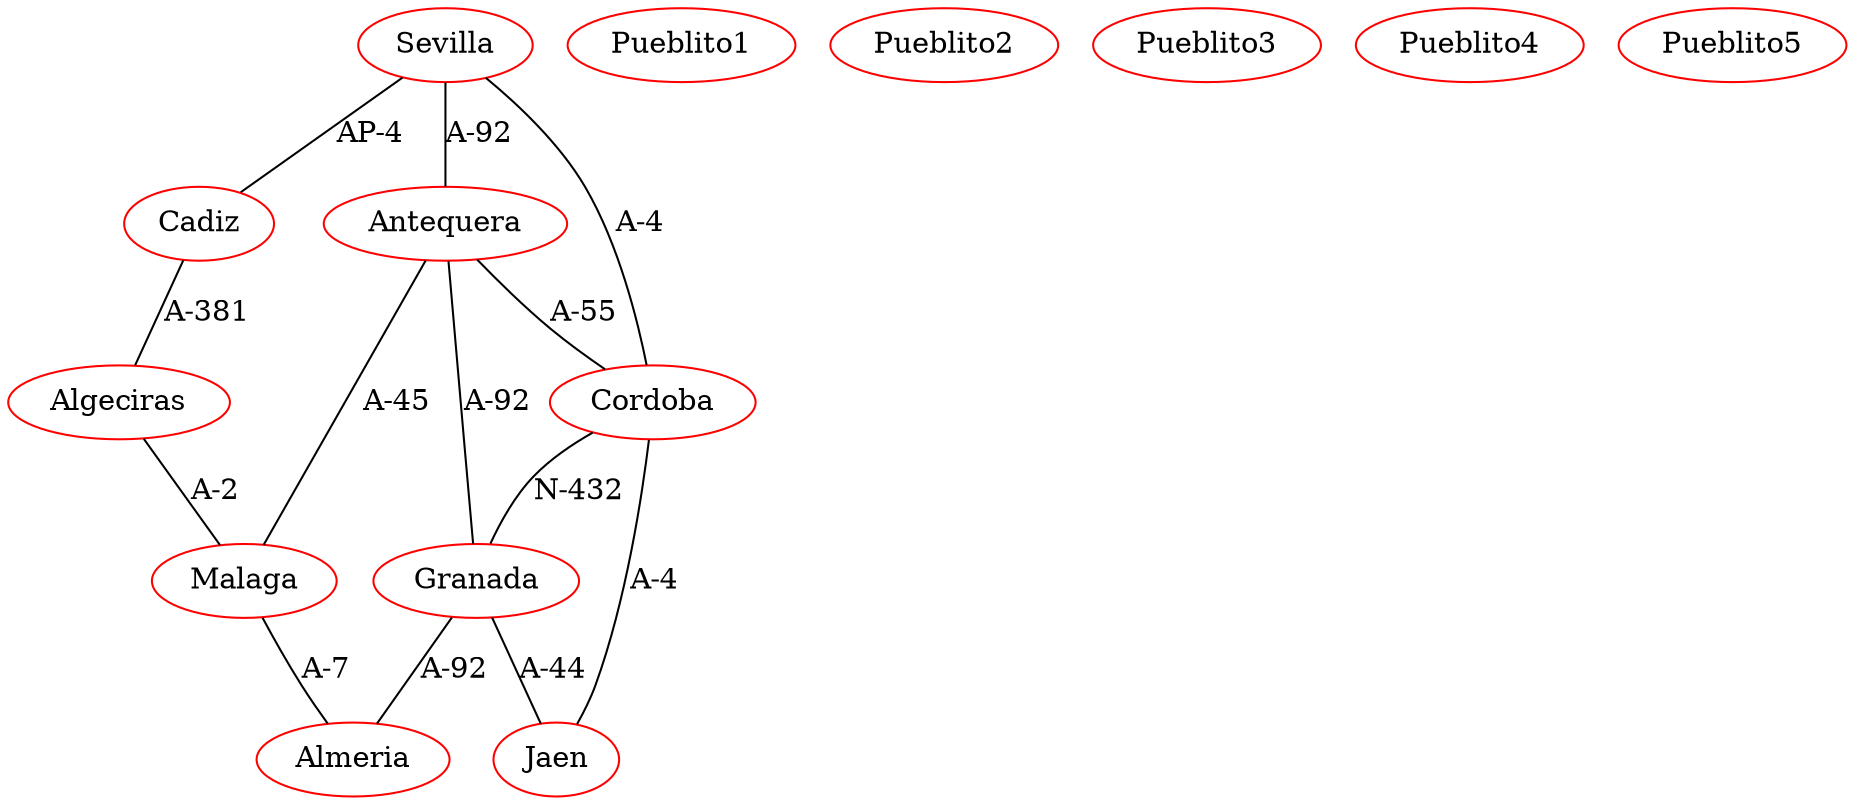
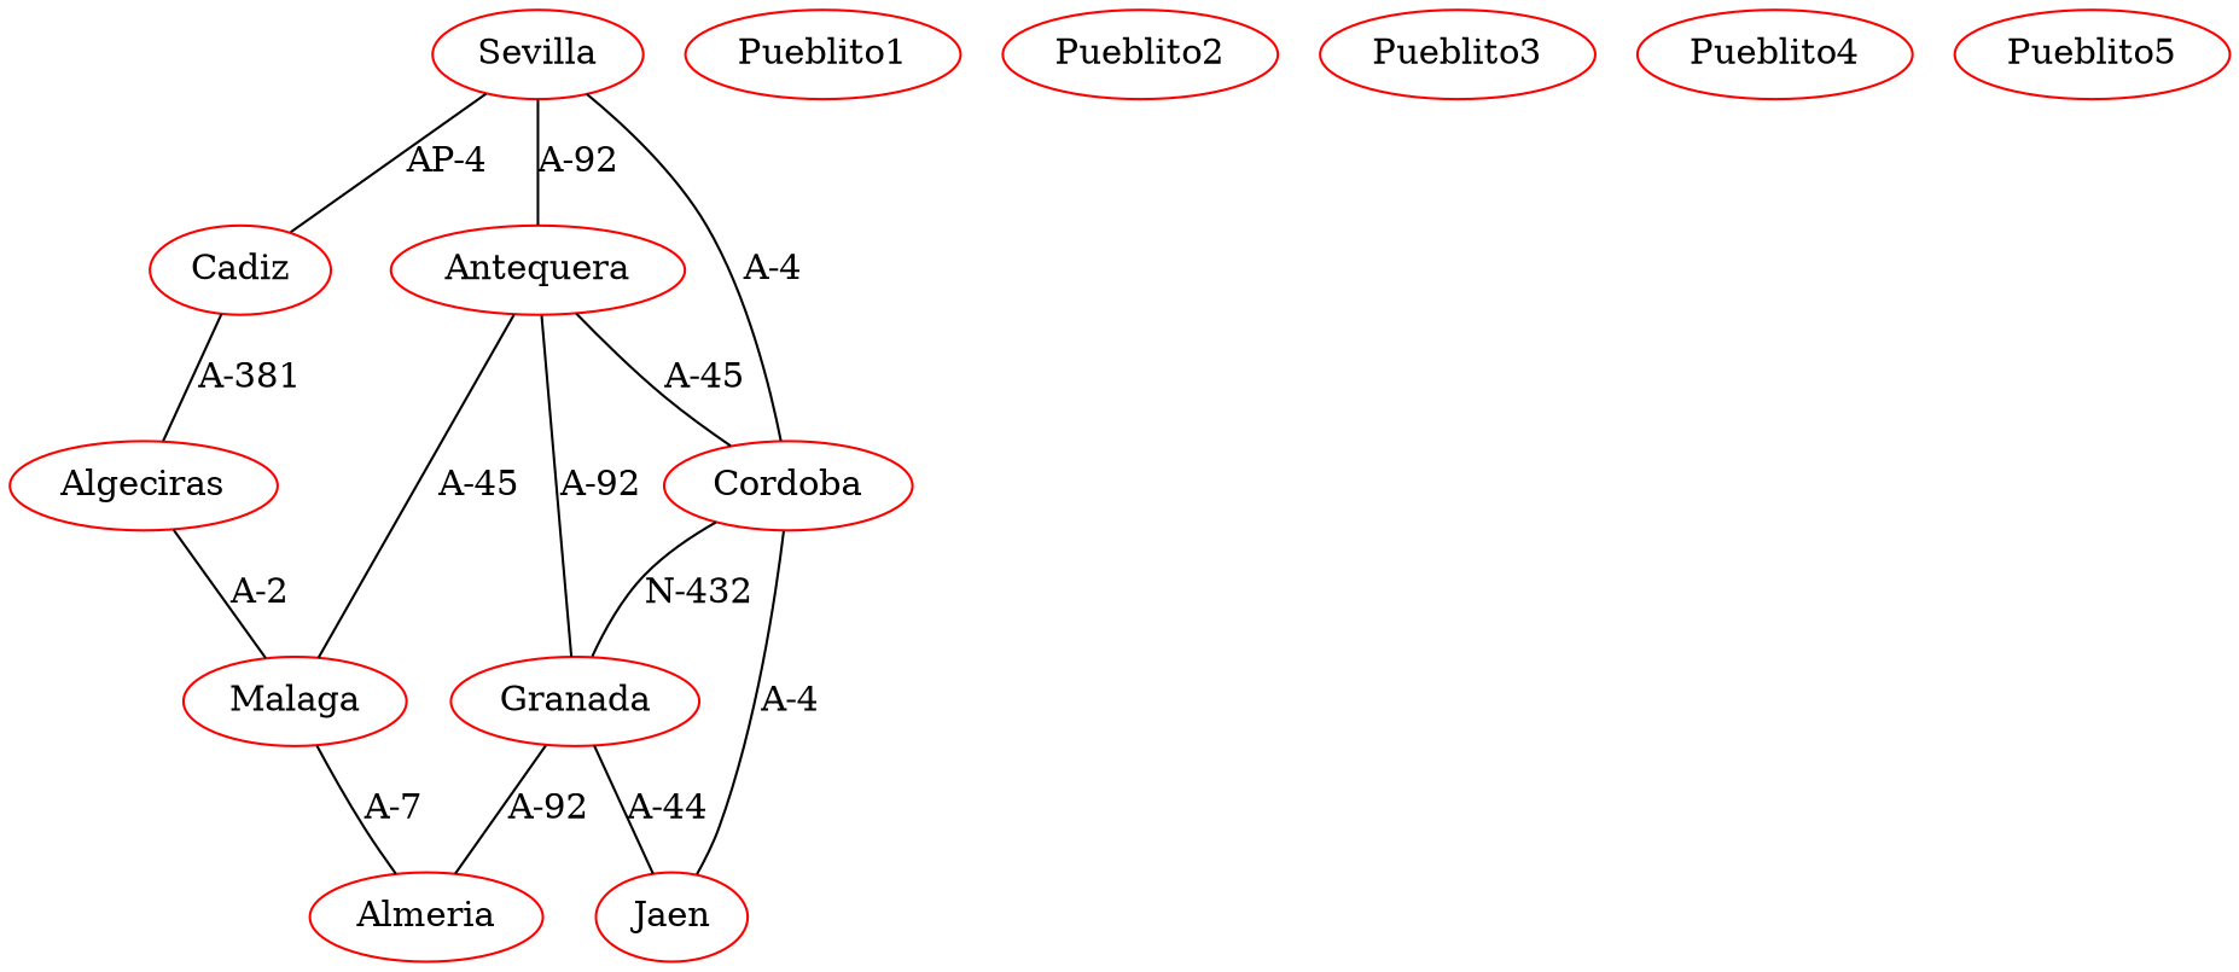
  strict graph {
    node [color=red]
    edge [style=solid]
    n1 [label=Sevilla]
    n2 [label=Cadiz]
    n3 [label=Cordoba]
    n4 [label=Antequera]
    n5 [label=Algeciras]
    n6 [label=Granada]
    n7 [label=Jaen]
    n8 [label=Malaga]
    n9 [label=Almeria]
    n10 [label=Pueblito1]
    n11 [label=Pueblito2]
    n12 [label=Pueblito3]
    n13 [label=Pueblito4]
    n14 [label=Pueblito5]
    n1 -- n2 [label="AP-4"]
    n1 -- n3 [label="A-4"]
    n1 -- n4 [label="A-92"]
    n2 -- n5 [label="A-381"]
    n3 -- n6 [label="N-432"]
    n3 -- n7 [label="A-4"]
-   n4 -- n3 [label="A-55"]
+   n4 -- n3 [label="A-45"]
    n4 -- n6 [label="A-92"]
    n4 -- n8 [label="A-45"]
    n5 -- n8 [label="A-2"]
    n6 -- n7 [label="A-44"]
    n6 -- n9 [label="A-92"]
    n8 -- n9 [label="A-7"]
  }
